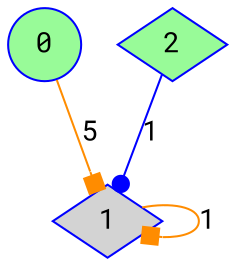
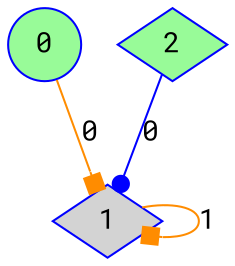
  digraph {
    fontname="Roboto Mono"
    node [color=blue fillcolor=palegreen fontname="Roboto Mono" shape=diamond style=filled]
    edge [arrowhead=box color=darkorange fontname="Roboto Mono"]
    0 [shape=circle]
    1 [fillcolor=lightgrey]
    2
-   0 -> 1 [label=5]
+   0 -> 1 [label=0]
    1 -> 1 [label=1]
-   2 -> 1 [arrowhead=dot color=blue label=1]
+   2 -> 1 [arrowhead=dot color=blue label=0]
  }
